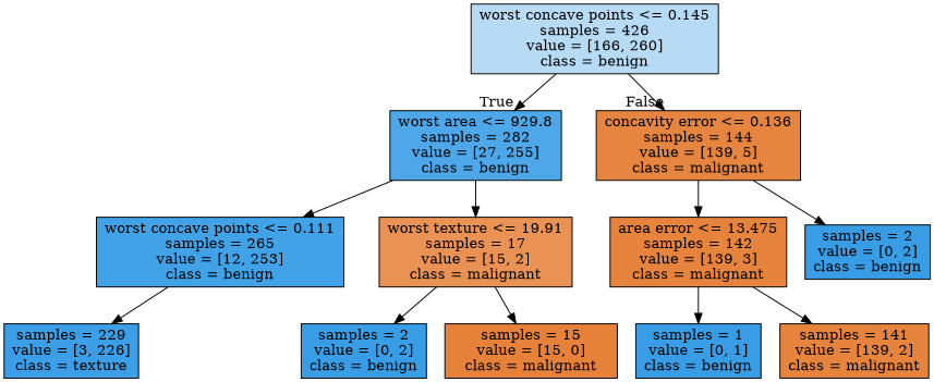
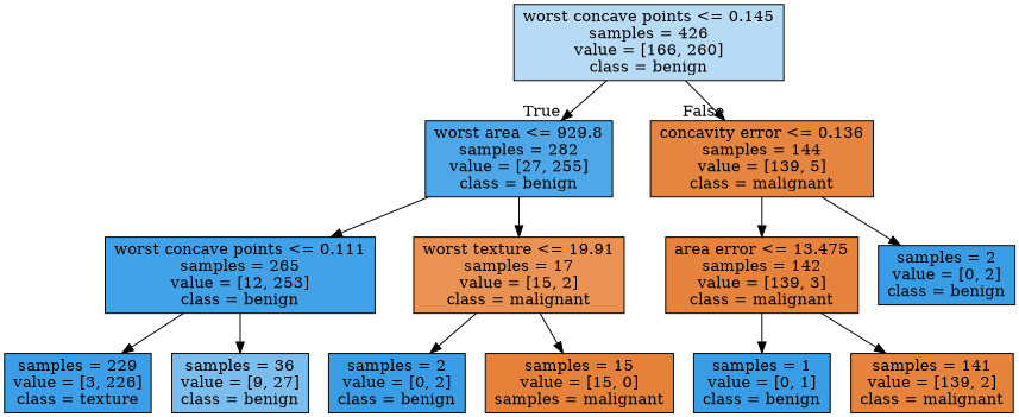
  digraph {
    node [color=black fillcolor="#399de5ff" shape=box style=filled]
    n1 [fillcolor="#399de55c" label="worst concave points <= 0.145\nsamples = 426\nvalue = [166, 260]\nclass = benign"]
    n2 [fillcolor="#399de5e4" label="worst area <= 929.8\nsamples = 282\nvalue = [27, 255]\nclass = benign"]
    n3 [fillcolor="#e58139f6" label="concavity error <= 0.136\nsamples = 144\nvalue = [139, 5]\nclass = malignant"]
    n4 [fillcolor="#399de5f3" label="worst concave points <= 0.111\nsamples = 265\nvalue = [12, 253]\nclass = benign"]
    n5 [fillcolor="#e58139dd" label="worst texture <= 19.91\nsamples = 17\nvalue = [15, 2]\nclass = malignant"]
    n6 [fillcolor="#e58139f9" label="area error <= 13.475\nsamples = 142\nvalue = [139, 3]\nclass = malignant"]
    n7 [label="samples = 2\nvalue = [0, 2]\nclass = benign"]
    n8 [fillcolor="#399de5fc" label="samples = 229\nvalue = [3, 226]\nclass = texture"]
+   n9 [fillcolor="#399de5aa" label="samples = 36\nvalue = [9, 27]\nclass = benign"]
    n10 [label="samples = 2\nvalue = [0, 2]\nclass = benign"]
-   n11 [fillcolor="#e58139ff" label="samples = 15\nvalue = [15, 0]\nclass = malignant"]
+   n11 [fillcolor="#e58139ff" label="samples = 15\nvalue = [15, 0]\nsamples = malignant"]
    n12 [label="samples = 1\nvalue = [0, 1]\nclass = benign"]
    n13 [fillcolor="#e58139fb" label="samples = 141\nvalue = [139, 2]\nclass = malignant"]
    n1 -> n2 [headlabel=True labelangle=45 labeldistance=2.5]
    n1 -> n3 [headlabel=False labelangle=-45 labeldistance=2.5]
    n2 -> n4
    n2 -> n5
    n3 -> n6
    n3 -> n7
    n4 -> n8
+   n4 -> n9
    n5 -> n10
    n5 -> n11
    n6 -> n12
    n6 -> n13
  }
